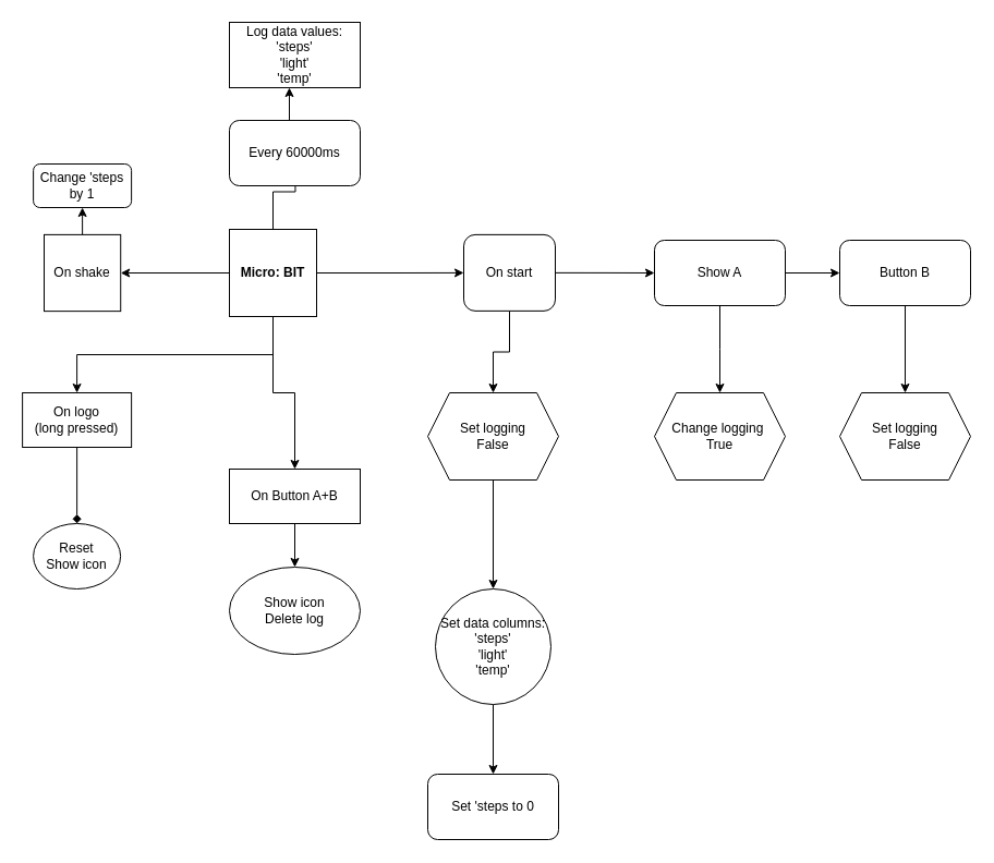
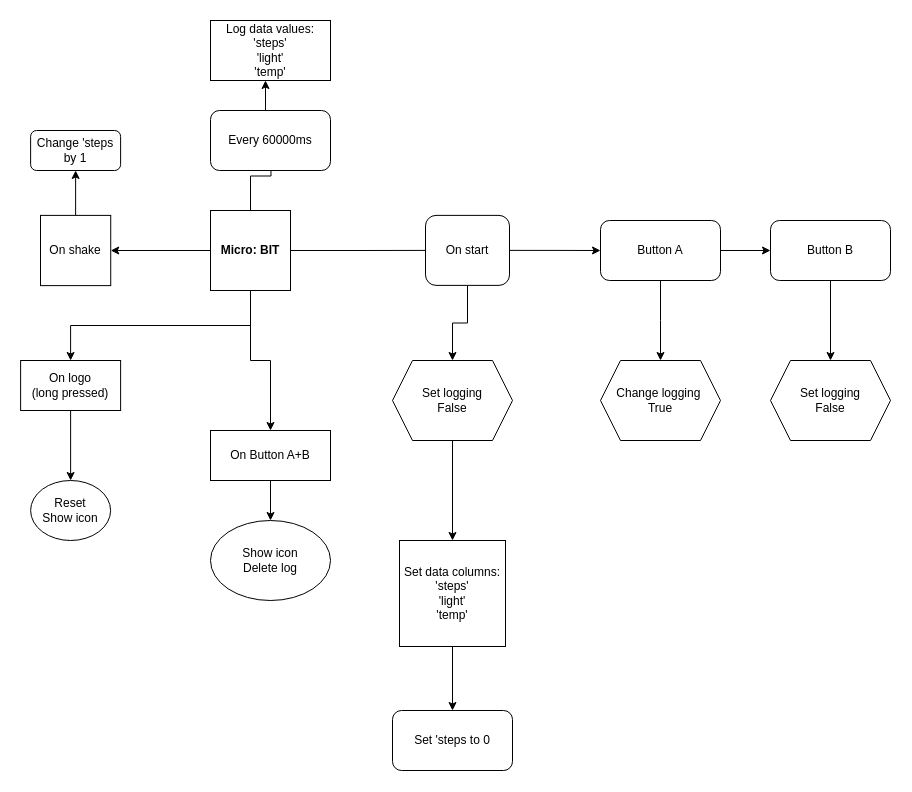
  <mxCell id="0" />
  <mxCell id="1" parent="0" />
  <mxCell id="2" style="edgeStyle=orthogonalEdgeStyle;rounded=0;orthogonalLoop=1;jettySize=auto;html=1;exitX=1;exitY=0.5;exitDx=0;exitDy=0;" edge="1" parent="1" source="17"><mxGeometry relative="1" as="geometry"><mxPoint x="600" y="250" as="targetPoint" /></mxGeometry></mxCell>
  <mxCell id="3" style="edgeStyle=orthogonalEdgeStyle;rounded=0;orthogonalLoop=1;jettySize=auto;html=1;exitX=0.5;exitY=1;exitDx=0;exitDy=0;" edge="1" parent="1" source="7" target="23"><mxGeometry relative="1" as="geometry"><mxPoint x="270" y="360" as="targetPoint" /></mxGeometry></mxCell>
  <mxCell id="4" style="edgeStyle=orthogonalEdgeStyle;rounded=0;orthogonalLoop=1;jettySize=auto;html=1;exitX=0.5;exitY=1;exitDx=0;exitDy=0;" edge="1" parent="1" source="7" target="26"><mxGeometry relative="1" as="geometry"><mxPoint x="290" y="440" as="targetPoint" /></mxGeometry></mxCell>
  <mxCell id="5" style="edgeStyle=orthogonalEdgeStyle;rounded=0;orthogonalLoop=1;jettySize=auto;html=1;exitX=0.5;exitY=0;exitDx=0;exitDy=0;" edge="1" parent="1" source="7"><mxGeometry relative="1" as="geometry"><mxPoint x="270" y="140" as="targetPoint" /></mxGeometry></mxCell>
  <mxCell id="6" style="edgeStyle=orthogonalEdgeStyle;rounded=0;orthogonalLoop=1;jettySize=auto;html=1;exitX=0;exitY=0.5;exitDx=0;exitDy=0;" edge="1" parent="1" source="7" target="33"><mxGeometry relative="1" as="geometry"><mxPoint x="180" y="249.769" as="targetPoint" /></mxGeometry></mxCell>
  <mxCell id="7" value="&lt;b&gt;Micro: BIT&lt;/b&gt;" style="whiteSpace=wrap;html=1;aspect=fixed;" parent="1" vertex="1"><mxGeometry x="210" y="210" width="80" height="80" as="geometry" /></mxCell>
  <mxCell id="8" style="edgeStyle=orthogonalEdgeStyle;rounded=0;orthogonalLoop=1;jettySize=auto;html=1;exitX=0.5;exitY=1;exitDx=0;exitDy=0;" edge="1" parent="1" source="10"><mxGeometry relative="1" as="geometry"><mxPoint x="660" y="360" as="targetPoint" /></mxGeometry></mxCell>
  <mxCell id="9" style="edgeStyle=orthogonalEdgeStyle;rounded=0;orthogonalLoop=1;jettySize=auto;html=1;exitX=1;exitY=0.5;exitDx=0;exitDy=0;" edge="1" parent="1" source="10" target="13"><mxGeometry relative="1" as="geometry"><mxPoint x="780" y="250" as="targetPoint" /></mxGeometry></mxCell>
- <mxCell id="10" value="Show A" style="rounded=1;whiteSpace=wrap;html=1;" vertex="1" parent="1"><mxGeometry x="600" y="220" width="120" height="60" as="geometry" /></mxCell>
+ <mxCell id="10" value="Button A" style="rounded=1;whiteSpace=wrap;html=1;" vertex="1" parent="1"><mxGeometry x="600" y="220" width="120" height="60" as="geometry" /></mxCell>
  <mxCell id="11" value="Change logging&amp;nbsp;&lt;div&gt;True&lt;/div&gt;" style="shape=hexagon;perimeter=hexagonPerimeter2;whiteSpace=wrap;html=1;fixedSize=1;" vertex="1" parent="1"><mxGeometry x="600" y="360" width="120" height="80" as="geometry" /></mxCell>
  <mxCell id="12" style="edgeStyle=orthogonalEdgeStyle;rounded=0;orthogonalLoop=1;jettySize=auto;html=1;exitX=0.5;exitY=1;exitDx=0;exitDy=0;" edge="1" parent="1" source="13" target="14"><mxGeometry relative="1" as="geometry"><mxPoint x="830" y="360" as="targetPoint" /></mxGeometry></mxCell>
  <mxCell id="13" value="Button B" style="rounded=1;whiteSpace=wrap;html=1;" vertex="1" parent="1"><mxGeometry x="770" y="220" width="120" height="60" as="geometry" /></mxCell>
  <mxCell id="14" value="Set logging&lt;div&gt;False&lt;/div&gt;" style="shape=hexagon;perimeter=hexagonPerimeter2;whiteSpace=wrap;html=1;fixedSize=1;" vertex="1" parent="1"><mxGeometry x="770" y="360" width="120" height="80" as="geometry" /></mxCell>
- <mxCell id="15" value="" style="edgeStyle=orthogonalEdgeStyle;rounded=0;orthogonalLoop=1;jettySize=auto;html=1;exitX=1;exitY=0.5;exitDx=0;exitDy=0;" edge="1" parent="1" source="7" target="17"><mxGeometry relative="1" as="geometry"><mxPoint x="600" y="250" as="targetPoint" /><mxPoint x="310" y="250" as="sourcePoint" /></mxGeometry></mxCell>
+ <mxCell id="15" value="" style="edgeStyle=orthogonalEdgeStyle;rounded=0;orthogonalLoop=1;jettySize=auto;html=1;exitX=1;exitY=0.5;exitDx=0;exitDy=0;endArrow=none;" edge="1" parent="1" source="7" target="17"><mxGeometry relative="1" as="geometry"><mxPoint x="600" y="250" as="targetPoint" /><mxPoint x="310" y="250" as="sourcePoint" /></mxGeometry></mxCell>
  <mxCell id="16" style="edgeStyle=orthogonalEdgeStyle;rounded=0;orthogonalLoop=1;jettySize=auto;html=1;exitX=0.5;exitY=1;exitDx=0;exitDy=0;" edge="1" parent="1" source="17" target="19"><mxGeometry relative="1" as="geometry"><mxPoint x="434" y="360" as="targetPoint" /></mxGeometry></mxCell>
  <mxCell id="17" value="On start" style="rounded=1;whiteSpace=wrap;html=1;" vertex="1" parent="1"><mxGeometry x="425" y="214.89" width="84" height="70" as="geometry" /></mxCell>
  <mxCell id="18" style="edgeStyle=orthogonalEdgeStyle;rounded=0;orthogonalLoop=1;jettySize=auto;html=1;exitX=0.5;exitY=1;exitDx=0;exitDy=0;" edge="1" parent="1" source="19" target="21"><mxGeometry relative="1" as="geometry"><mxPoint x="434" y="535" as="targetPoint" /></mxGeometry></mxCell>
  <mxCell id="19" value="Set logging&lt;div&gt;False&lt;/div&gt;" style="shape=hexagon;perimeter=hexagonPerimeter2;whiteSpace=wrap;html=1;fixedSize=1;" vertex="1" parent="1"><mxGeometry x="392" y="360" width="120" height="80" as="geometry" /></mxCell>
  <mxCell id="20" style="edgeStyle=orthogonalEdgeStyle;rounded=0;orthogonalLoop=1;jettySize=auto;html=1;exitX=0.5;exitY=1;exitDx=0;exitDy=0;" edge="1" parent="1" source="21" target="31"><mxGeometry relative="1" as="geometry"><mxPoint x="434.143" y="710" as="targetPoint" /></mxGeometry></mxCell>
- <mxCell id="21" value="Set data columns:&lt;div&gt;&lt;span style=&quot;background-color: initial;&quot;&gt;'steps'&lt;/span&gt;&lt;div&gt;'light'&lt;/div&gt;&lt;div&gt;'temp'&lt;/div&gt;&lt;/div&gt;" style="ellipse;whiteSpace=wrap;html=1;aspect=fixed;" vertex="1" parent="1"><mxGeometry x="399" y="540" width="106" height="106" as="geometry" /></mxCell>
- <mxCell id="22" style="edgeStyle=orthogonalEdgeStyle;rounded=0;orthogonalLoop=1;jettySize=auto;html=1;exitX=0.5;exitY=1;exitDx=0;exitDy=0;endArrow=diamond;" edge="1" parent="1" source="23" target="24"><mxGeometry relative="1" as="geometry"><mxPoint x="270" y="470" as="targetPoint" /></mxGeometry></mxCell>
+ <mxCell id="21" value="Set data columns:&lt;div&gt;&lt;span style=&quot;background-color: initial;&quot;&gt;'steps'&lt;/span&gt;&lt;div&gt;'light'&lt;/div&gt;&lt;div&gt;'temp'&lt;/div&gt;&lt;/div&gt;" style="whiteSpace=wrap;html=1;aspect=fixed;" vertex="1" parent="1"><mxGeometry x="399" y="540" width="106" height="106" as="geometry" /></mxCell>
+ <mxCell id="22" style="edgeStyle=orthogonalEdgeStyle;rounded=0;orthogonalLoop=1;jettySize=auto;html=1;exitX=0.5;exitY=1;exitDx=0;exitDy=0;" edge="1" parent="1" source="23" target="24"><mxGeometry relative="1" as="geometry"><mxPoint x="270" y="470" as="targetPoint" /></mxGeometry></mxCell>
  <mxCell id="23" value="On logo&lt;div&gt;(long pressed)&lt;/div&gt;" style="rounded=0;whiteSpace=wrap;html=1;" vertex="1" parent="1"><mxGeometry x="20.12" y="360" width="100" height="50" as="geometry" /></mxCell>
  <mxCell id="24" value="Reset&lt;div&gt;Show icon&lt;/div&gt;" style="ellipse;whiteSpace=wrap;html=1;" vertex="1" parent="1"><mxGeometry x="30.12" y="480" width="80" height="60" as="geometry" /></mxCell>
  <mxCell id="25" style="edgeStyle=orthogonalEdgeStyle;rounded=0;orthogonalLoop=1;jettySize=auto;html=1;exitX=0.5;exitY=1;exitDx=0;exitDy=0;entryX=0.5;entryY=0;entryDx=0;entryDy=0;" edge="1" parent="1" source="26" target="27"><mxGeometry relative="1" as="geometry" /></mxCell>
  <mxCell id="26" value="On Button A+B" style="rounded=0;whiteSpace=wrap;html=1;" vertex="1" parent="1"><mxGeometry x="210" y="430" width="120" height="50" as="geometry" /></mxCell>
  <mxCell id="27" value="Show icon&lt;div&gt;Delete log&lt;/div&gt;" style="ellipse;whiteSpace=wrap;html=1;" vertex="1" parent="1"><mxGeometry x="210" y="520" width="120" height="80" as="geometry" /></mxCell>
  <mxCell id="28" style="edgeStyle=orthogonalEdgeStyle;rounded=0;orthogonalLoop=1;jettySize=auto;html=1;exitX=0.5;exitY=0;exitDx=0;exitDy=0;" edge="1" parent="1" source="29"><mxGeometry relative="1" as="geometry"><mxPoint x="265" y="80" as="targetPoint" /></mxGeometry></mxCell>
  <mxCell id="29" value="Every 60000ms" style="rounded=1;whiteSpace=wrap;html=1;" vertex="1" parent="1"><mxGeometry x="210" y="110" width="120" height="60" as="geometry" /></mxCell>
  <mxCell id="30" value="Log data values:&lt;div&gt;'steps'&lt;/div&gt;&lt;div&gt;'light'&lt;/div&gt;&lt;div&gt;'temp'&lt;/div&gt;" style="rounded=0;whiteSpace=wrap;html=1;" vertex="1" parent="1"><mxGeometry x="210" y="20" width="120" height="60" as="geometry" /></mxCell>
  <mxCell id="31" value="Set 'steps to 0" style="rounded=1;whiteSpace=wrap;html=1;" vertex="1" parent="1"><mxGeometry x="392.003" y="710" width="120" height="60" as="geometry" /></mxCell>
  <mxCell id="32" style="edgeStyle=orthogonalEdgeStyle;rounded=0;orthogonalLoop=1;jettySize=auto;html=1;exitX=0.5;exitY=0;exitDx=0;exitDy=0;entryX=0.5;entryY=1;entryDx=0;entryDy=0;" edge="1" parent="1" source="33" target="34"><mxGeometry relative="1" as="geometry" /></mxCell>
  <mxCell id="33" value="On shake" style="whiteSpace=wrap;html=1;aspect=fixed;" vertex="1" parent="1"><mxGeometry x="40" y="214.89" width="70.23" height="70.23" as="geometry" /></mxCell>
- <mxCell id="34" value="Change 'steps by 1" style="rounded=1;whiteSpace=wrap;html=1;" vertex="1" parent="1"><mxGeometry x="30.12" y="150" width="90" height="40" as="geometry" /></mxCell>
+ <mxCell id="34" value="Change 'steps by 1" style="rounded=1;whiteSpace=wrap;html=1;" vertex="1" parent="1"><mxGeometry x="30.12" y="130" width="90" height="40" as="geometry" /></mxCell>
